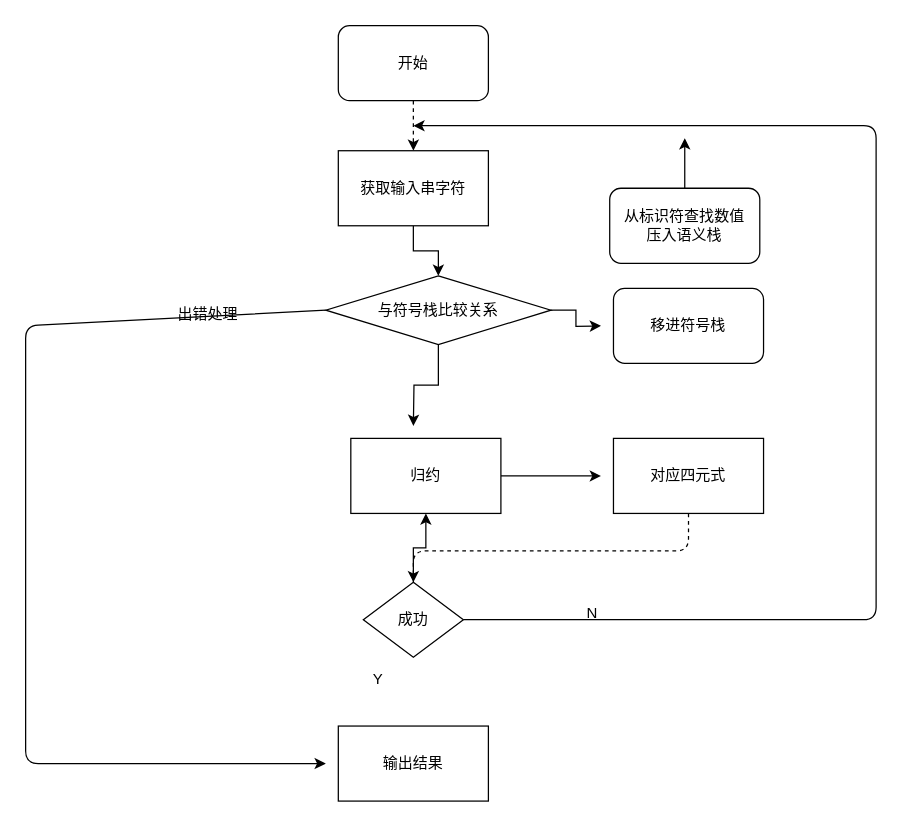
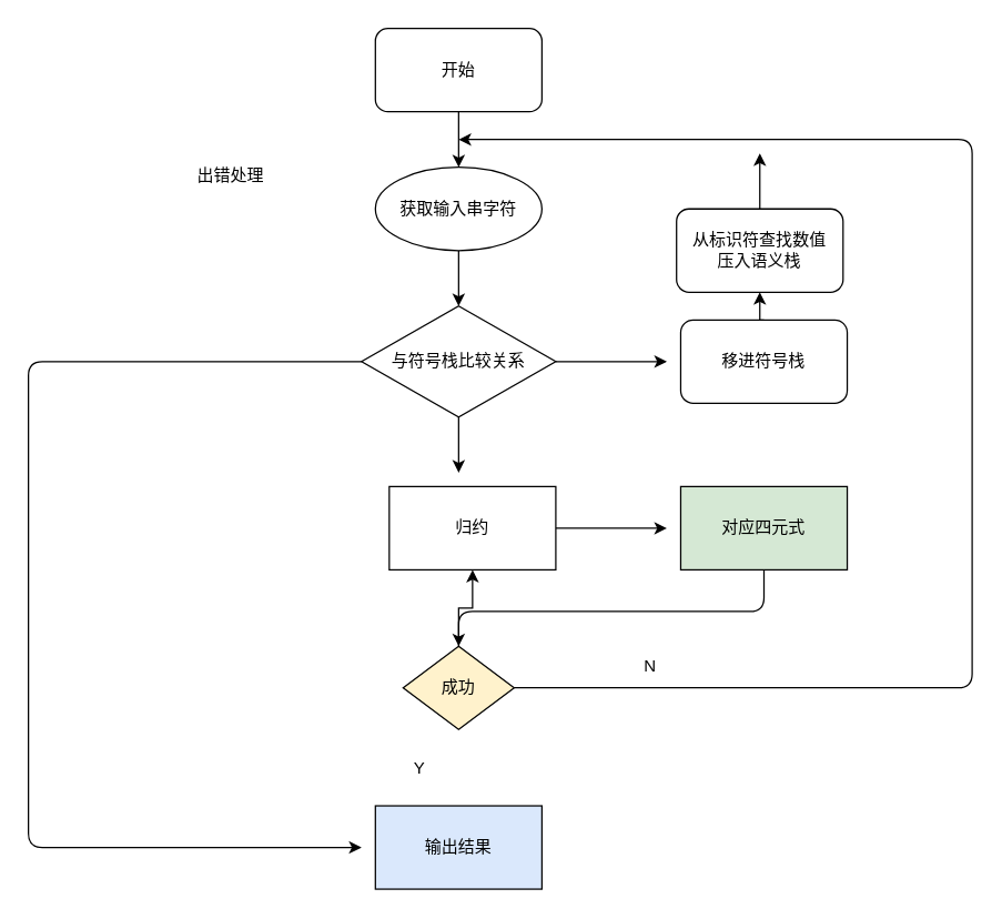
  <mxCell id="0" />
  <mxCell id="1" parent="0" />
- <mxCell id="2" style="edgeStyle=orthogonalEdgeStyle;rounded=0;orthogonalLoop=1;jettySize=auto;html=1;entryX=0.5;entryY=0;entryDx=0;entryDy=0;dashed=1;" edge="1" parent="1" source="3" target="5"><mxGeometry relative="1" as="geometry" /></mxCell>
+ <mxCell id="2" style="edgeStyle=orthogonalEdgeStyle;rounded=0;orthogonalLoop=1;jettySize=auto;html=1;entryX=0.5;entryY=0;entryDx=0;entryDy=0;" edge="1" parent="1" source="3" target="5"><mxGeometry relative="1" as="geometry" /></mxCell>
  <mxCell id="3" value="开始" style="rounded=1;whiteSpace=wrap;html=1;" vertex="1" parent="1"><mxGeometry x="270" y="20" width="120" height="60" as="geometry" /></mxCell>
  <mxCell id="4" style="edgeStyle=orthogonalEdgeStyle;rounded=0;orthogonalLoop=1;jettySize=auto;html=1;entryX=0.5;entryY=0;entryDx=0;entryDy=0;" edge="1" parent="1" source="5" target="8"><mxGeometry relative="1" as="geometry" /></mxCell>
- <mxCell id="5" value="获取输入串字符" style="rounded=0;whiteSpace=wrap;html=1;" vertex="1" parent="1"><mxGeometry x="270" y="120" width="120" height="60" as="geometry" /></mxCell>
+ <mxCell id="5" value="获取输入串字符" style="ellipse;whiteSpace=wrap;html=1;" vertex="1" parent="1"><mxGeometry x="270" y="120" width="120" height="60" as="geometry" /></mxCell>
  <mxCell id="6" style="edgeStyle=orthogonalEdgeStyle;rounded=0;orthogonalLoop=1;jettySize=auto;html=1;exitX=0.5;exitY=1;exitDx=0;exitDy=0;" edge="1" parent="1" source="8"><mxGeometry relative="1" as="geometry"><mxPoint x="330" y="340" as="targetPoint" /></mxGeometry></mxCell>
  <mxCell id="7" style="edgeStyle=orthogonalEdgeStyle;rounded=0;orthogonalLoop=1;jettySize=auto;html=1;" edge="1" parent="1" source="8"><mxGeometry relative="1" as="geometry"><mxPoint x="480" y="260" as="targetPoint" /></mxGeometry></mxCell>
- <mxCell id="8" value="与符号栈比较关系" style="rhombus;whiteSpace=wrap;html=1;" vertex="1" parent="1"><mxGeometry x="260" y="220" width="180" height="55" as="geometry" /></mxCell>
- <mxCell id="9" value="输出结果" style="rounded=0;whiteSpace=wrap;html=1;" vertex="1" parent="1"><mxGeometry x="270" y="580" width="120" height="60" as="geometry" /></mxCell>
+ <mxCell id="8" value="与符号栈比较关系" style="rhombus;whiteSpace=wrap;html=1;" vertex="1" parent="1"><mxGeometry x="260" y="220" width="140" height="80" as="geometry" /></mxCell>
+ <mxCell id="9" value="输出结果" style="rounded=0;whiteSpace=wrap;html=1;fillColor=#dae8fc;" vertex="1" parent="1"><mxGeometry x="270" y="580" width="120" height="60" as="geometry" /></mxCell>
  <mxCell id="10" style="edgeStyle=orthogonalEdgeStyle;rounded=0;orthogonalLoop=1;jettySize=auto;html=1;" edge="1" parent="1" source="11"><mxGeometry relative="1" as="geometry"><mxPoint x="480" y="380" as="targetPoint" /></mxGeometry></mxCell>
  <mxCell id="11" value="归约" style="rounded=0;whiteSpace=wrap;html=1;" vertex="1" parent="1"><mxGeometry x="280" y="350" width="120" height="60" as="geometry" /></mxCell>
  <mxCell id="12" value="" style="endArrow=classic;html=1;exitX=0;exitY=0.5;exitDx=0;exitDy=0;" edge="1" parent="1" source="8"><mxGeometry width="50" height="50" relative="1" as="geometry"><mxPoint x="20" y="310" as="sourcePoint" /><mxPoint x="260" y="610" as="targetPoint" /><Array as="points"><mxPoint x="20" y="260" /><mxPoint x="20" y="610" /></Array></mxGeometry></mxCell>
+ <mxCell id="13" style="edgeStyle=orthogonalEdgeStyle;rounded=0;orthogonalLoop=1;jettySize=auto;html=1;exitX=0.5;exitY=0;exitDx=0;exitDy=0;entryX=0.5;entryY=1;entryDx=0;entryDy=0;" edge="1" parent="1" source="14" target="23"><mxGeometry relative="1" as="geometry" /></mxCell>
  <mxCell id="14" value="移进符号栈" style="rounded=1;whiteSpace=wrap;html=1;" vertex="1" parent="1"><mxGeometry x="490" y="230" width="120" height="60" as="geometry" /></mxCell>
- <mxCell id="15" value="对应四元式" style="rounded=0;whiteSpace=wrap;html=1;" vertex="1" parent="1"><mxGeometry x="490" y="350" width="120" height="60" as="geometry" /></mxCell>
+ <mxCell id="15" value="对应四元式" style="rounded=0;whiteSpace=wrap;html=1;fillColor=#d5e8d4;" vertex="1" parent="1"><mxGeometry x="490" y="350" width="120" height="60" as="geometry" /></mxCell>
  <mxCell id="16" style="edgeStyle=orthogonalEdgeStyle;rounded=0;orthogonalLoop=1;jettySize=auto;html=1;" edge="1" parent="1" source="17" target="11"><mxGeometry relative="1" as="geometry" /></mxCell>
- <mxCell id="17" value="成功" style="rhombus;whiteSpace=wrap;html=1;" vertex="1" parent="1"><mxGeometry x="290" y="465" width="80" height="60" as="geometry" /></mxCell>
- <mxCell id="18" value="" style="endArrow=classic;html=1;entryX=0.5;entryY=0;entryDx=0;entryDy=0;exitX=0.5;exitY=1;exitDx=0;exitDy=0;dashed=1;" edge="1" parent="1" source="15" target="17"><mxGeometry width="50" height="50" relative="1" as="geometry"><mxPoint x="620" y="440" as="sourcePoint" /><mxPoint x="570" y="440" as="targetPoint" /><Array as="points"><mxPoint x="550" y="440" /><mxPoint x="330" y="440" /></Array></mxGeometry></mxCell>
- <mxCell id="19" value="Y" style="text;html=1;resizable=0;points=[];autosize=1;align=left;verticalAlign=top;spacingTop=-4;" vertex="1" parent="1"><mxGeometry x="296" y="533" width="20" height="20" as="geometry" /></mxCell>
+ <mxCell id="17" value="成功" style="rhombus;whiteSpace=wrap;html=1;fillColor=#fff2cc;" vertex="1" parent="1"><mxGeometry x="290" y="465" width="80" height="60" as="geometry" /></mxCell>
+ <mxCell id="18" value="" style="endArrow=classic;html=1;entryX=0.5;entryY=0;entryDx=0;entryDy=0;exitX=0.5;exitY=1;exitDx=0;exitDy=0;" edge="1" parent="1" source="15" target="17"><mxGeometry width="50" height="50" relative="1" as="geometry"><mxPoint x="620" y="440" as="sourcePoint" /><mxPoint x="570" y="440" as="targetPoint" /><Array as="points"><mxPoint x="550" y="440" /><mxPoint x="330" y="440" /></Array></mxGeometry></mxCell>
+ <mxCell id="19" value="Y" style="text;html=1;resizable=0;points=[];autosize=1;align=left;verticalAlign=top;spacingTop=-4;" vertex="1" parent="1"><mxGeometry x="296" y="543" width="20" height="20" as="geometry" /></mxCell>
  <mxCell id="20" value="" style="endArrow=classic;html=1;exitX=1;exitY=0.5;exitDx=0;exitDy=0;" edge="1" parent="1" source="17"><mxGeometry width="50" height="50" relative="1" as="geometry"><mxPoint x="480" y="515" as="sourcePoint" /><mxPoint x="330" y="100" as="targetPoint" /><Array as="points"><mxPoint x="700" y="495" /><mxPoint x="700" y="100" /></Array></mxGeometry></mxCell>
- <mxCell id="21" value="N" style="text;html=1;resizable=0;points=[];autosize=1;align=left;verticalAlign=top;spacingTop=-4;" vertex="1" parent="1"><mxGeometry x="467" y="480" width="20" height="20" as="geometry" /></mxCell>
+ <mxCell id="21" value="N" style="text;html=1;resizable=0;points=[];autosize=1;align=left;verticalAlign=top;spacingTop=-4;" vertex="1" parent="1"><mxGeometry x="462" y="470" width="20" height="20" as="geometry" /></mxCell>
  <mxCell id="22" style="edgeStyle=orthogonalEdgeStyle;rounded=0;orthogonalLoop=1;jettySize=auto;html=1;" edge="1" parent="1" source="23"><mxGeometry relative="1" as="geometry"><mxPoint x="547" y="110" as="targetPoint" /></mxGeometry></mxCell>
  <mxCell id="23" value="从标识符查找数值&lt;br&gt;压入语义栈" style="rounded=1;whiteSpace=wrap;html=1;" vertex="1" parent="1"><mxGeometry x="487" y="150" width="120" height="60" as="geometry" /></mxCell>
- <mxCell id="24" value="出错处理" style="text;html=1;resizable=0;points=[];autosize=1;align=left;verticalAlign=top;spacingTop=-4;" vertex="1" parent="1"><mxGeometry x="140" y="241" width="60" height="20" as="geometry" /></mxCell>
+ <mxCell id="24" value="出错处理" style="text;html=1;resizable=0;points=[];autosize=1;align=left;verticalAlign=top;spacingTop=-4;" vertex="1" parent="1"><mxGeometry x="140" y="116" width="60" height="20" as="geometry" /></mxCell>
